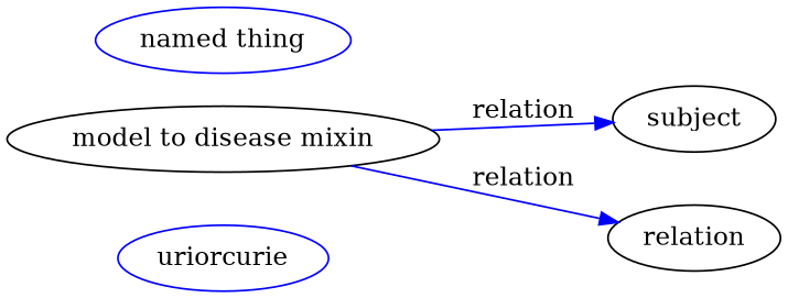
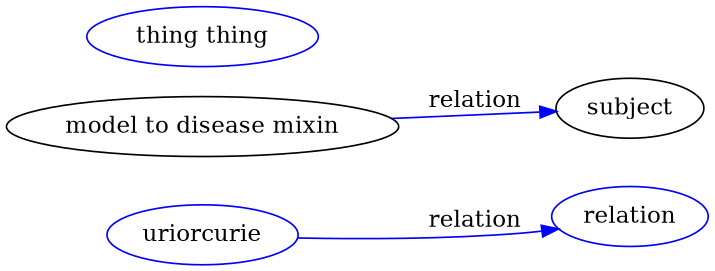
  digraph {
    rankdir=LR
    edge [color=blue style=solid]
    n1 [height=0.5 label="model to disease mixin" width=2.5998]
    subject [height=0.5 width=0.99297]
-   relation [height=0.5 width=1.0471]
-   n4 [color=blue height=0.5 label="named thing" width=1.5346]
+   relation [height=0.5 width=1.0471 color=blue]
+   n4 [color=blue height=0.5 label="thing thing" width=1.5346]
    n5 [color=blue height=0.5 label=uriorcurie width=1.2638]
    n1 -> subject [label=relation]
-   n1 -> relation [label=relation]
+   n5 -> relation [label=relation]
  }
